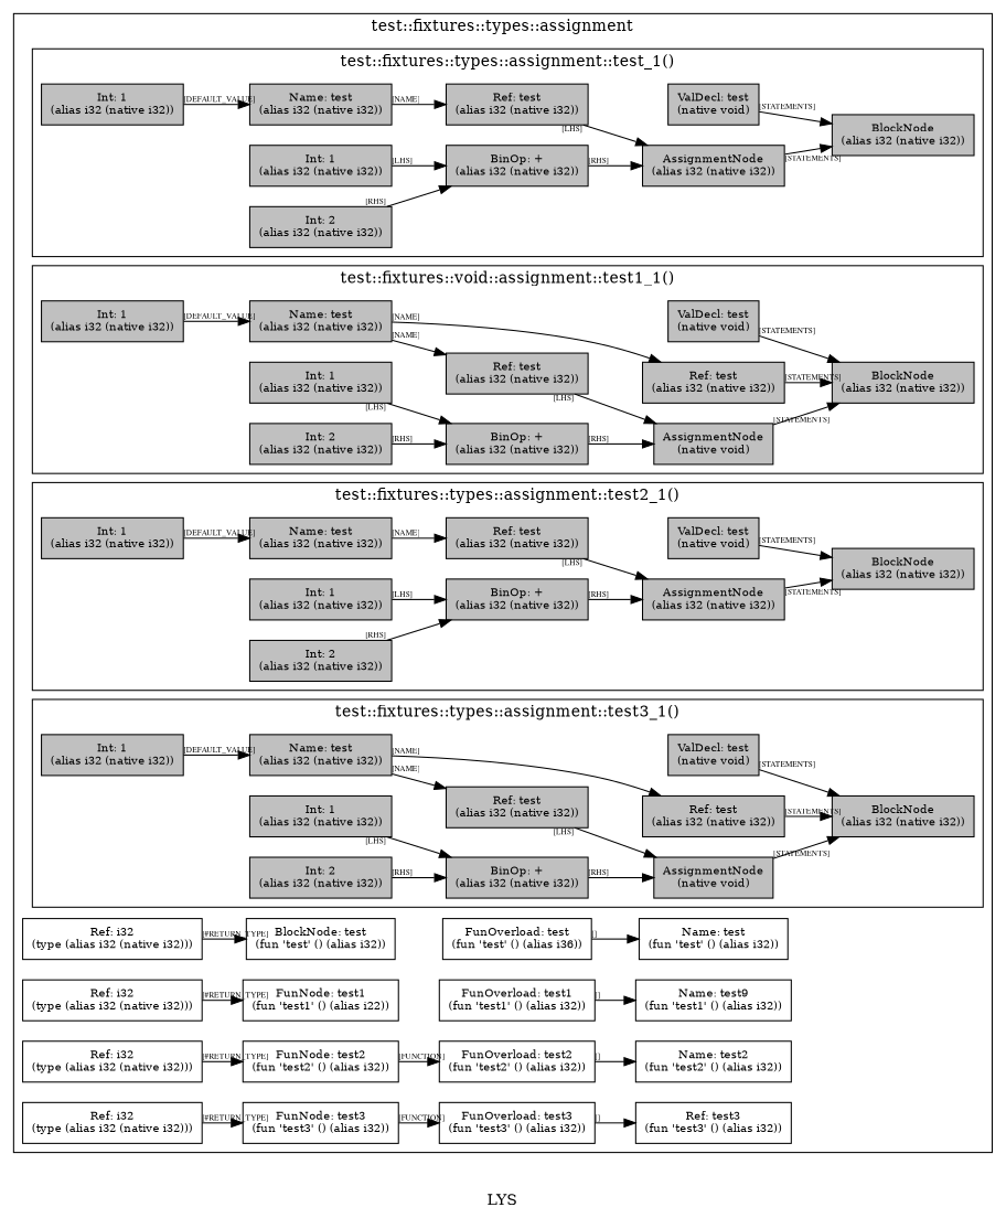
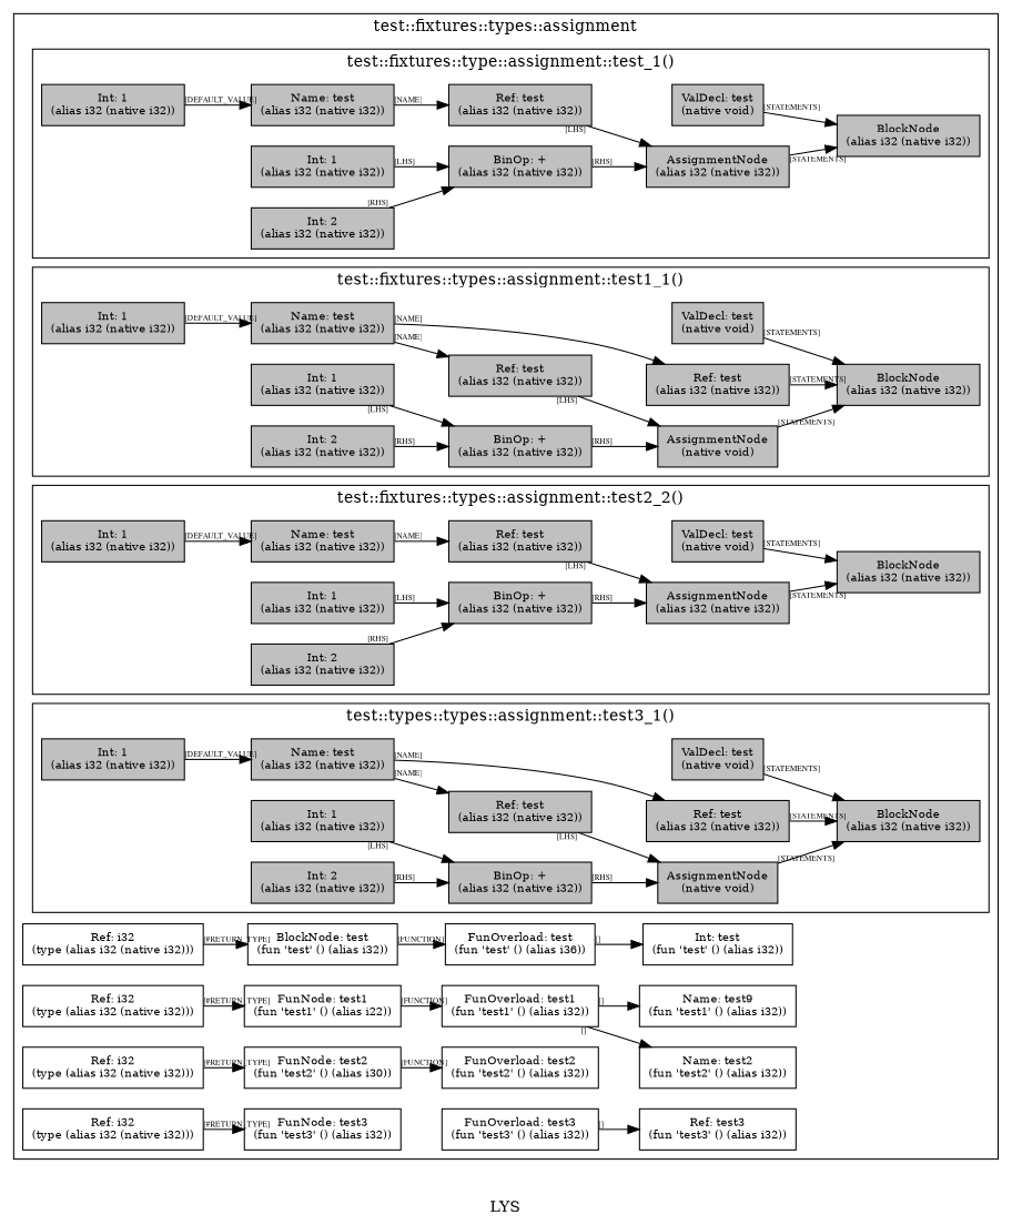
  digraph {
    label=LYS
    rankdir=LR
    node [fillcolor=grey fontsize=10 shape=box style=filled]
    edge [color=black fontname=times fontsize=7 taillabel="[STATEMENTS]"]
    n1 [label="BlockNode\n(alias i32 (native i32))"]
    n2 [label="ValDecl: test\n(native void)"]
    n3 [label="Name: test\n(alias i32 (native i32))"]
    n4 [label="Int: 1\n(alias i32 (native i32))"]
    n5 [label="AssignmentNode\n(alias i32 (native i32))"]
    n6 [label="Ref: test\n(alias i32 (native i32))"]
    n7 [label="BinOp: +\n(alias i32 (native i32))"]
    n8 [label="Int: 1\n(alias i32 (native i32))"]
    n9 [label="Int: 2\n(alias i32 (native i32))"]
    n10 [label="BlockNode\n(alias i32 (native i32))"]
    n11 [label="ValDecl: test\n(native void)"]
    n12 [label="Name: test\n(alias i32 (native i32))"]
    n13 [label="Int: 1\n(alias i32 (native i32))"]
    n14 [label="AssignmentNode\n(native void)"]
    n15 [label="Ref: test\n(alias i32 (native i32))"]
    n16 [label="BinOp: +\n(alias i32 (native i32))"]
    n17 [label="Int: 1\n(alias i32 (native i32))"]
    n18 [label="Int: 2\n(alias i32 (native i32))"]
    n19 [label="Ref: test\n(alias i32 (native i32))"]
    n20 [label="BlockNode\n(alias i32 (native i32))"]
    n21 [label="ValDecl: test\n(native void)"]
    n22 [label="Name: test\n(alias i32 (native i32))"]
    n23 [label="Int: 1\n(alias i32 (native i32))"]
    n24 [label="AssignmentNode\n(alias i32 (native i32))"]
    n25 [label="Ref: test\n(alias i32 (native i32))"]
    n26 [label="BinOp: +\n(alias i32 (native i32))"]
    n27 [label="Int: 1\n(alias i32 (native i32))"]
    n28 [label="Int: 2\n(alias i32 (native i32))"]
    n29 [label="BlockNode\n(alias i32 (native i32))"]
    n30 [label="ValDecl: test\n(native void)"]
    n31 [label="Name: test\n(alias i32 (native i32))"]
    n32 [label="Int: 1\n(alias i32 (native i32))"]
    n33 [label="AssignmentNode\n(native void)"]
    n34 [label="Ref: test\n(alias i32 (native i32))"]
    n35 [label="BinOp: +\n(alias i32 (native i32))"]
    n36 [label="Int: 1\n(alias i32 (native i32))"]
    n37 [label="Int: 2\n(alias i32 (native i32))"]
    n38 [label="Ref: test\n(alias i32 (native i32))"]
    n39 [label="FunOverload: test\n(fun 'test' () (alias i36))" style=""]
    n40 [label="BlockNode: test\n(fun 'test' () (alias i32))" style=""]
    n41 [label="Ref: i32\n(type (alias i32 (native i32)))" style=""]
-   n42 [label="Name: test\n(fun 'test' () (alias i32))" style=""]
+   n42 [label="Int: test\n(fun 'test' () (alias i32))" style=""]
    n43 [label="FunOverload: test1\n(fun 'test1' () (alias i32))" style=""]
    n44 [label="FunNode: test1\n(fun 'test1' () (alias i22))" style=""]
    n45 [label="Ref: i32\n(type (alias i32 (native i32)))" style=""]
    n46 [label="Name: test9\n(fun 'test1' () (alias i32))" style=""]
    n47 [label="FunOverload: test2\n(fun 'test2' () (alias i32))" style=""]
-   n48 [label="FunNode: test2\n(fun 'test2' () (alias i32))" style=""]
+   n48 [label="FunNode: test2\n(fun 'test2' () (alias i30))" style=""]
    n49 [label="Ref: i32\n(type (alias i32 (native i32)))" style=""]
    n50 [label="Name: test2\n(fun 'test2' () (alias i32))" style=""]
    n51 [label="FunOverload: test3\n(fun 'test3' () (alias i32))" style=""]
    n52 [label="FunNode: test3\n(fun 'test3' () (alias i32))" style=""]
    n53 [label="Ref: i32\n(type (alias i32 (native i32)))" style=""]
    n54 [label="Ref: test3\n(fun 'test3' () (alias i32))" style=""]
    subgraph cluster_1 {
      label="test::fixtures::types::assignment"
      n39
      n40
      n41
      n42
      n43
      n44
      n45
      n46
      n47
      n48
      n49
      n50
      n51
      n52
      n53
      n54
      subgraph cluster_2 {
-       label="test::fixtures::types::assignment::test_1()"
+       label="test::fixtures::type::assignment::test_1()"
        n1
        n2
        n3
        n4
        n5
        n6
        n7
        n8
        n9
      }
      subgraph cluster_3 {
-       label="test::fixtures::void::assignment::test1_1()"
+       label="test::fixtures::types::assignment::test1_1()"
        n10
        n11
        n12
        n13
        n14
        n15
        n16
        n17
        n18
        n19
      }
      subgraph cluster_4 {
-       label="test::fixtures::types::assignment::test2_1()"
+       label="test::fixtures::types::assignment::test2_2()"
        n20
        n21
        n22
        n23
        n24
        n25
        n26
        n27
        n28
      }
      subgraph cluster_5 {
-       label="test::fixtures::types::assignment::test3_1()"
+       label="test::types::types::assignment::test3_1()"
        n29
        n30
        n31
        n32
        n33
        n34
        n35
        n36
        n37
        n38
      }
    }
    n2 -> n1
    n3 -> n6 [taillabel="[NAME]"]
    n4 -> n3 [taillabel="[DEFAULT_VALUE]"]
    n5 -> n1
    n6 -> n5 [taillabel="[LHS]"]
    n7 -> n5 [taillabel="[RHS]"]
    n8 -> n7 [taillabel="[LHS]"]
    n9 -> n7 [taillabel="[RHS]"]
    n11 -> n10
    n12 -> n15 [taillabel="[NAME]"]
    n12 -> n19 [taillabel="[NAME]"]
    n13 -> n12 [taillabel="[DEFAULT_VALUE]"]
    n14 -> n10
    n15 -> n14 [taillabel="[LHS]"]
    n16 -> n14 [taillabel="[RHS]"]
    n17 -> n16 [taillabel="[LHS]"]
    n18 -> n16 [taillabel="[RHS]"]
    n19 -> n10
    n21 -> n20
    n22 -> n25 [taillabel="[NAME]"]
    n23 -> n22 [taillabel="[DEFAULT_VALUE]"]
    n24 -> n20
    n25 -> n24 [taillabel="[LHS]"]
    n26 -> n24 [taillabel="[RHS]"]
    n27 -> n26 [taillabel="[LHS]"]
    n28 -> n26 [taillabel="[RHS]"]
    n30 -> n29
    n31 -> n34 [taillabel="[NAME]"]
    n31 -> n38 [taillabel="[NAME]"]
    n32 -> n31 [taillabel="[DEFAULT_VALUE]"]
    n33 -> n29
    n34 -> n33 [taillabel="[LHS]"]
    n35 -> n33 [taillabel="[RHS]"]
    n36 -> n35 [taillabel="[LHS]"]
    n37 -> n35 [taillabel="[RHS]"]
    n38 -> n29
    n39 -> n42 [taillabel="[]"]
+   n40 -> n39 [taillabel="[FUNCTION]"]
    n41 -> n40 [taillabel="[#RETURN_TYPE]"]
    n43 -> n46 [taillabel="[]"]
+   n44 -> n43 [taillabel="[FUNCTION]"]
    n45 -> n44 [taillabel="[#RETURN_TYPE]"]
-   n47 -> n50 [taillabel="[]"]
+   n43 -> n50 [taillabel="[]"]
    n48 -> n47 [taillabel="[FUNCTION]"]
    n49 -> n48 [taillabel="[#RETURN_TYPE]"]
    n51 -> n54 [taillabel="[]"]
-   n52 -> n51 [taillabel="[FUNCTION]"]
    n53 -> n52 [taillabel="[#RETURN_TYPE]"]
  }
